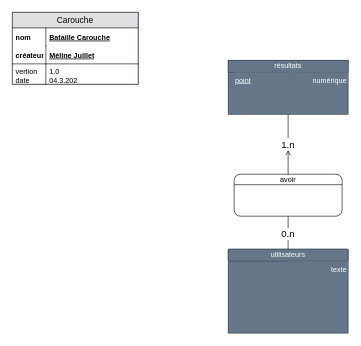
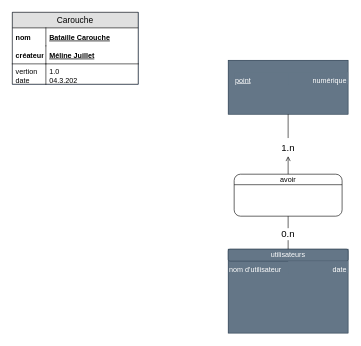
  <mxCell id="0" />
  <mxCell id="1" parent="0" />
  <mxCell id="2" value="" style="group" vertex="1" connectable="0" parent="1"><mxGeometry x="390" y="290" width="180" height="70" as="geometry" /></mxCell>
  <mxCell id="3" value="&lt;div style=&quot;box-sizing: border-box ; width: 100% ; padding: 2px&quot;&gt;&lt;br&gt;&lt;/div&gt;" style="verticalAlign=top;align=center;overflow=fill;html=1;rounded=1;shadow=0;comic=0;labelBackgroundColor=none;strokeColor=#000000;strokeWidth=1;fillColor=#ffffff;fontFamily=Verdana;fontSize=12;fontColor=#000000;" vertex="1" parent="2"><mxGeometry width="180" height="70" as="geometry" /></mxCell>
  <mxCell id="4" value="" style="endArrow=none;html=1;entryX=1;entryY=0.25;entryDx=0;entryDy=0;exitX=0;exitY=0.25;exitDx=0;exitDy=0;" edge="1" parent="2" source="3" target="3"><mxGeometry width="50" height="50" relative="1" as="geometry"><mxPoint x="-244" y="150" as="sourcePoint" /><mxPoint x="-194" y="100" as="targetPoint" /></mxGeometry></mxCell>
  <mxCell id="5" value="avoir" style="text;html=1;strokeColor=none;fillColor=none;align=center;verticalAlign=middle;whiteSpace=wrap;rounded=0;" vertex="1" parent="2"><mxGeometry x="30" width="120" height="20" as="geometry" /></mxCell>
  <mxCell id="6" value="" style="group;fillColor=#647687;strokeColor=none;fontColor=#ffffff;" vertex="1" connectable="0" parent="1"><mxGeometry x="380" y="415" width="200" height="140" as="geometry" /></mxCell>
  <mxCell id="7" value="&lt;div style=&quot;box-sizing: border-box ; width: 100% ; padding: 2px&quot;&gt;&lt;br&gt;&lt;/div&gt;" style="verticalAlign=top;align=center;overflow=fill;html=1;rounded=0;shadow=0;comic=0;labelBackgroundColor=none;strokeColor=#314354;strokeWidth=1;fillColor=#647687;fontFamily=Verdana;fontSize=12;fontColor=#ffffff;" vertex="1" parent="6"><mxGeometry width="200" height="140" as="geometry" /></mxCell>
  <mxCell id="8" value="utilisateurs" style="whiteSpace=wrap;html=1;fillColor=#647687;strokeColor=#314354;fontColor=#ffffff;rounded=1;" vertex="1" parent="6"><mxGeometry width="200" height="20" as="geometry" /></mxCell>
- <mxCell id="10" value="texte&lt;div&gt;&lt;/div&gt;" style="text;html=1;strokeColor=none;fillColor=#647687;align=right;verticalAlign=top;whiteSpace=wrap;rounded=0;fontColor=#ffffff;" vertex="1" parent="6"><mxGeometry x="100" y="20" width="100" height="20" as="geometry" /></mxCell>
+ <mxCell id="9" value="nom d'utilisateur" style="text;html=1;strokeColor=none;fillColor=none;align=left;verticalAlign=top;whiteSpace=wrap;rounded=0;fontColor=#ffffff;" vertex="1" parent="6"><mxGeometry y="20" width="100" height="20" as="geometry" /></mxCell>
+ <mxCell id="10" value="date&lt;div&gt;&lt;/div&gt;" style="text;html=1;strokeColor=none;fillColor=#647687;align=right;verticalAlign=top;whiteSpace=wrap;rounded=0;fontColor=#ffffff;" vertex="1" parent="6"><mxGeometry x="100" y="20" width="100" height="20" as="geometry" /></mxCell>
  <mxCell id="11" value="" style="group;fillColor=#647687;strokeColor=none;fontColor=#ffffff;" vertex="1" connectable="0" parent="1"><mxGeometry x="380" y="100" width="200" height="90" as="geometry" /></mxCell>
  <mxCell id="12" value="&lt;div style=&quot;box-sizing: border-box ; width: 100% ; padding: 2px&quot;&gt;&lt;br&gt;&lt;/div&gt;" style="verticalAlign=top;align=center;overflow=fill;html=1;rounded=0;shadow=0;comic=0;labelBackgroundColor=none;strokeColor=#314354;strokeWidth=1;fillColor=#647687;fontFamily=Verdana;fontSize=12;fontColor=#ffffff;" vertex="1" parent="11"><mxGeometry width="200" height="90" as="geometry" /></mxCell>
- <mxCell id="13" value="résultats" style="rounded=0;whiteSpace=wrap;html=1;fillColor=#647687;strokeColor=#314354;fontColor=#ffffff;" vertex="1" parent="11"><mxGeometry width="200" height="20" as="geometry" /></mxCell>
  <mxCell id="14" value="&lt;u&gt;point&lt;/u&gt;" style="text;html=1;strokeColor=none;fillColor=#647687;align=left;verticalAlign=top;whiteSpace=wrap;rounded=0;fontColor=#ffffff;" vertex="1" parent="11"><mxGeometry x="10" y="20" width="110" height="20" as="geometry" /></mxCell>
  <mxCell id="15" value="numérique" style="text;html=1;strokeColor=none;fillColor=#647687;align=right;verticalAlign=top;whiteSpace=wrap;rounded=0;fontColor=#ffffff;" vertex="1" parent="11"><mxGeometry x="100" y="20" width="100" height="20" as="geometry" /></mxCell>
  <mxCell id="16" value="" style="group;fillColor=#dae8fc;strokeColor=#6c8ebf;" vertex="1" connectable="0" parent="1"><mxGeometry x="20" y="20" width="210" height="120" as="geometry" /></mxCell>
  <mxCell id="17" value="Carouche" style="swimlane;fontStyle=0;childLayout=stackLayout;horizontal=1;startSize=26;fillColor=#e0e0e0;horizontalStack=0;resizeParent=1;resizeParentMax=0;resizeLast=0;collapsible=1;marginBottom=0;swimlaneFillColor=#ffffff;align=center;fontSize=14;" vertex="1" parent="16"><mxGeometry width="210" height="120" as="geometry" /></mxCell>
  <mxCell id="18" value="Bataille Carouche" style="shape=partialRectangle;top=0;left=0;right=0;bottom=0;align=left;verticalAlign=middle;fillColor=none;spacingLeft=60;spacingRight=4;overflow=hidden;rotatable=0;points=[[0,0.5],[1,0.5]];portConstraint=eastwest;dropTarget=0;fontStyle=5;fontSize=12;" vertex="1" parent="17"><mxGeometry y="26" width="210" height="30" as="geometry" /></mxCell>
  <mxCell id="19" value="nom" style="shape=partialRectangle;fontStyle=1;top=0;left=0;bottom=0;fillColor=none;align=left;verticalAlign=middle;spacingLeft=4;spacingRight=4;overflow=hidden;rotatable=0;points=[];portConstraint=eastwest;part=1;fontSize=12;" vertex="1" connectable="0" parent="18"><mxGeometry width="56" height="30" as="geometry" /></mxCell>
  <mxCell id="20" value="Méline Juillet" style="shape=partialRectangle;top=0;left=0;right=0;bottom=1;align=left;verticalAlign=middle;fillColor=none;spacingLeft=60;spacingRight=4;overflow=hidden;rotatable=0;points=[[0,0.5],[1,0.5]];portConstraint=eastwest;dropTarget=0;fontStyle=5;fontSize=12;" vertex="1" parent="17"><mxGeometry y="56" width="210" height="30" as="geometry" /></mxCell>
  <mxCell id="21" value="créateur" style="shape=partialRectangle;fontStyle=1;top=0;left=0;bottom=0;fillColor=none;align=left;verticalAlign=middle;spacingLeft=4;spacingRight=4;overflow=hidden;rotatable=0;points=[];portConstraint=eastwest;part=1;fontSize=12;" vertex="1" connectable="0" parent="20"><mxGeometry width="56" height="30" as="geometry" /></mxCell>
  <mxCell id="22" value="1.0&#10;04.3.202" style="shape=partialRectangle;top=0;left=0;right=0;bottom=0;align=left;verticalAlign=top;fillColor=none;spacingLeft=60;spacingRight=4;overflow=hidden;rotatable=0;points=[[0,0.5],[1,0.5]];portConstraint=eastwest;dropTarget=0;fontSize=12;" vertex="1" parent="17"><mxGeometry y="86" width="210" height="34" as="geometry" /></mxCell>
  <mxCell id="23" value="vertion&#10;date" style="shape=partialRectangle;top=0;left=0;bottom=0;fillColor=none;align=left;verticalAlign=top;spacingLeft=4;spacingRight=4;overflow=hidden;rotatable=0;points=[];portConstraint=eastwest;part=1;fontSize=12;" vertex="1" connectable="0" parent="22"><mxGeometry width="56" height="34" as="geometry" /></mxCell>
  <mxCell id="24" value="" style="endArrow=none;html=1;exitX=0.5;exitY=0;exitDx=0;exitDy=0;entryX=0.5;entryY=1;entryDx=0;entryDy=0;" edge="1" parent="1" source="8" target="3"><mxGeometry width="50" height="50" relative="1" as="geometry"><mxPoint x="101" y="545" as="sourcePoint" /><mxPoint x="170" y="435" as="targetPoint" /></mxGeometry></mxCell>
  <mxCell id="25" value="" style="endArrow=none;html=1;exitX=0.5;exitY=0;exitDx=0;exitDy=0;entryX=0.5;entryY=1;entryDx=0;entryDy=0;" edge="1" parent="1" source="26" target="12"><mxGeometry width="50" height="50" relative="1" as="geometry"><mxPoint x="111" y="555" as="sourcePoint" /><mxPoint x="180" y="445" as="targetPoint" /></mxGeometry></mxCell>
- <mxCell id="26" value="&lt;span style=&quot;font-size: 16px&quot;&gt;1.n&lt;/span&gt;" style="text;html=1;align=center;verticalAlign=middle;whiteSpace=wrap;rounded=0;fillColor=#FFFFFF;" vertex="1" parent="1"><mxGeometry x="460" y="230" width="40" height="20" as="geometry" /></mxCell>
+ <mxCell id="26" value="&lt;span style=&quot;font-size: 16px&quot;&gt;1.n&lt;/span&gt;" style="text;html=1;align=center;verticalAlign=middle;whiteSpace=wrap;rounded=0;fillColor=#FFFFFF;" vertex="1" parent="1"><mxGeometry x="460" y="230" width="40" height="30" as="geometry" /></mxCell>
  <mxCell id="27" value="" style="endArrow=open;html=1;exitX=0.5;exitY=0;exitDx=0;exitDy=0;entryX=0.5;entryY=1;entryDx=0;entryDy=0;" edge="1" parent="1" source="5" target="26"><mxGeometry width="50" height="50" relative="1" as="geometry"><mxPoint x="480" y="290" as="sourcePoint" /><mxPoint x="480" y="190" as="targetPoint" /></mxGeometry></mxCell>
  <mxCell id="28" value="&lt;span style=&quot;font-size: 16px&quot;&gt;0.n&lt;/span&gt;" style="text;html=1;align=center;verticalAlign=middle;whiteSpace=wrap;rounded=0;fillColor=#FFFFFF;" vertex="1" parent="1"><mxGeometry x="460" y="380" width="40" height="20" as="geometry" /></mxCell>
